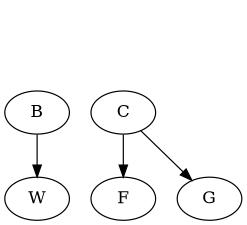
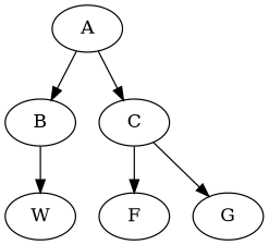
  digraph {
+   A
    B
    C
    W
    F
    G
+   A -> B
+   A -> C
    B -> W
    C -> F
    C -> G
  }
